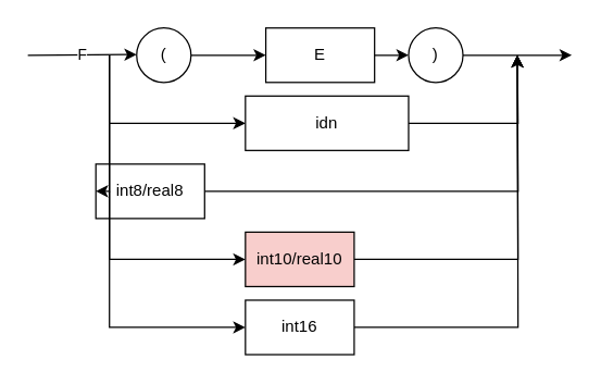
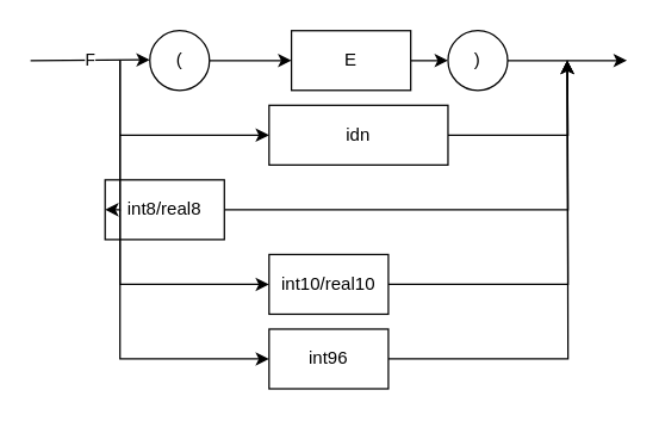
  <mxCell id="0" />
  <mxCell id="1" parent="0" />
  <mxCell id="2" value="F" style="endArrow=classic;html=1;rounded=0;" edge="1" parent="1"><mxGeometry width="50" height="50" relative="1" as="geometry"><mxPoint x="20" y="40" as="sourcePoint" /><mxPoint x="100" y="39.5" as="targetPoint" /></mxGeometry></mxCell>
  <mxCell id="3" style="edgeStyle=orthogonalEdgeStyle;rounded=0;orthogonalLoop=1;jettySize=auto;html=1;entryX=0;entryY=0.5;entryDx=0;entryDy=0;" edge="1" parent="1" source="4" target="6"><mxGeometry relative="1" as="geometry" /></mxCell>
  <mxCell id="4" value="(" style="ellipse;whiteSpace=wrap;html=1;aspect=fixed;" vertex="1" parent="1"><mxGeometry x="100" y="20" width="40" height="40" as="geometry" /></mxCell>
  <mxCell id="5" style="edgeStyle=orthogonalEdgeStyle;rounded=0;orthogonalLoop=1;jettySize=auto;html=1;entryX=0;entryY=0.5;entryDx=0;entryDy=0;" edge="1" parent="1" source="6" target="8"><mxGeometry relative="1" as="geometry" /></mxCell>
  <mxCell id="6" value="E" style="rounded=0;whiteSpace=wrap;html=1;" vertex="1" parent="1"><mxGeometry x="195" y="20" width="80" height="40" as="geometry" /></mxCell>
  <mxCell id="7" style="edgeStyle=orthogonalEdgeStyle;rounded=0;orthogonalLoop=1;jettySize=auto;html=1;exitX=1;exitY=0.5;exitDx=0;exitDy=0;" edge="1" parent="1" source="8"><mxGeometry relative="1" as="geometry"><mxPoint x="420" y="40" as="targetPoint" /></mxGeometry></mxCell>
  <mxCell id="8" value=")" style="ellipse;whiteSpace=wrap;html=1;aspect=fixed;" vertex="1" parent="1"><mxGeometry x="300" y="20" width="40" height="40" as="geometry" /></mxCell>
  <mxCell id="9" style="edgeStyle=orthogonalEdgeStyle;rounded=0;orthogonalLoop=1;jettySize=auto;html=1;" edge="1" parent="1" source="10"><mxGeometry relative="1" as="geometry"><mxPoint x="380" y="40" as="targetPoint" /></mxGeometry></mxCell>
  <mxCell id="10" value="idn" style="rounded=0;whiteSpace=wrap;html=1;" vertex="1" parent="1"><mxGeometry x="180" y="70" width="120" height="40" as="geometry" /></mxCell>
  <mxCell id="11" style="edgeStyle=orthogonalEdgeStyle;rounded=0;orthogonalLoop=1;jettySize=auto;html=1;exitX=1;exitY=0.5;exitDx=0;exitDy=0;" edge="1" parent="1" source="12"><mxGeometry relative="1" as="geometry"><mxPoint x="380" y="40" as="targetPoint" /></mxGeometry></mxCell>
  <mxCell id="12" value="int8/real8" style="rounded=0;whiteSpace=wrap;html=1;" vertex="1" parent="1"><mxGeometry x="70" y="120" width="80" height="40" as="geometry" /></mxCell>
  <mxCell id="13" style="edgeStyle=orthogonalEdgeStyle;rounded=0;orthogonalLoop=1;jettySize=auto;html=1;" edge="1" parent="1" source="14"><mxGeometry relative="1" as="geometry"><mxPoint x="380" y="40" as="targetPoint" /></mxGeometry></mxCell>
- <mxCell id="14" value="int10/real10" style="rounded=0;whiteSpace=wrap;html=1;fillColor=#f8cecc;" vertex="1" parent="1"><mxGeometry x="180" y="170" width="80" height="40" as="geometry" /></mxCell>
+ <mxCell id="14" value="int10/real10" style="rounded=0;whiteSpace=wrap;html=1;" vertex="1" parent="1"><mxGeometry x="180" y="170" width="80" height="40" as="geometry" /></mxCell>
  <mxCell id="15" value="" style="endArrow=classic;html=1;rounded=0;entryX=0;entryY=0.5;entryDx=0;entryDy=0;" edge="1" parent="1" target="10"><mxGeometry width="50" height="50" relative="1" as="geometry"><mxPoint x="80" y="40" as="sourcePoint" /><mxPoint x="140" y="100" as="targetPoint" /><Array as="points"><mxPoint x="80" y="90" /></Array></mxGeometry></mxCell>
  <mxCell id="16" value="" style="endArrow=classic;html=1;rounded=0;entryX=0;entryY=0.5;entryDx=0;entryDy=0;" edge="1" parent="1" target="12"><mxGeometry width="50" height="50" relative="1" as="geometry"><mxPoint x="80" y="40" as="sourcePoint" /><mxPoint x="140" y="100" as="targetPoint" /><Array as="points"><mxPoint x="80" y="140" /></Array></mxGeometry></mxCell>
  <mxCell id="17" style="edgeStyle=orthogonalEdgeStyle;rounded=0;orthogonalLoop=1;jettySize=auto;html=1;" edge="1" parent="1" source="18"><mxGeometry relative="1" as="geometry"><mxPoint x="380" y="40" as="targetPoint" /></mxGeometry></mxCell>
- <mxCell id="18" value="int16" style="rounded=0;whiteSpace=wrap;html=1;" vertex="1" parent="1"><mxGeometry x="180" y="220" width="80" height="40" as="geometry" /></mxCell>
+ <mxCell id="18" value="int96" style="rounded=0;whiteSpace=wrap;html=1;" vertex="1" parent="1"><mxGeometry x="180" y="220" width="80" height="40" as="geometry" /></mxCell>
  <mxCell id="19" value="" style="endArrow=classic;html=1;rounded=0;entryX=0;entryY=0.5;entryDx=0;entryDy=0;" edge="1" parent="1"><mxGeometry width="50" height="50" relative="1" as="geometry"><mxPoint x="80" y="90" as="sourcePoint" /><mxPoint x="180" y="190" as="targetPoint" /><Array as="points"><mxPoint x="80" y="190" /></Array></mxGeometry></mxCell>
  <mxCell id="20" value="" style="endArrow=classic;html=1;rounded=0;entryX=0;entryY=0.5;entryDx=0;entryDy=0;" edge="1" parent="1"><mxGeometry width="50" height="50" relative="1" as="geometry"><mxPoint x="80" y="140" as="sourcePoint" /><mxPoint x="180" y="240" as="targetPoint" /><Array as="points"><mxPoint x="80" y="240" /></Array></mxGeometry></mxCell>
